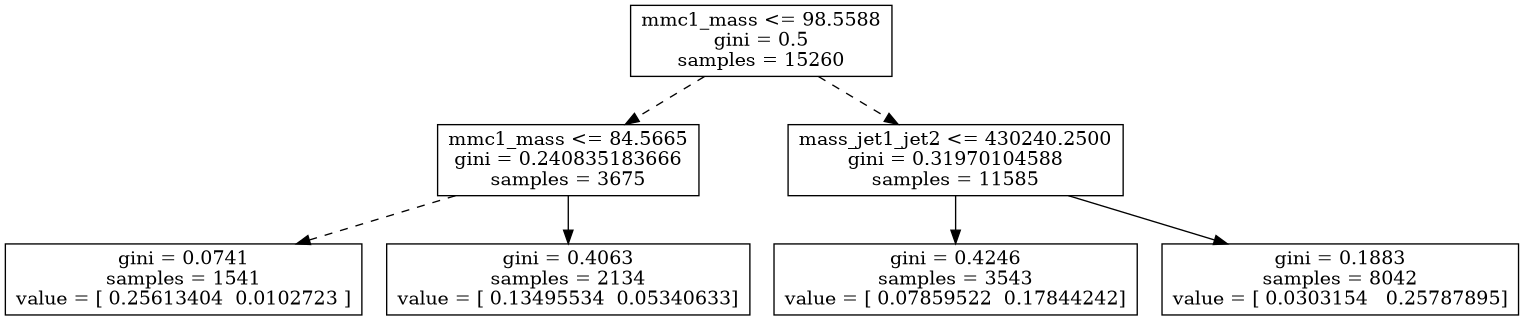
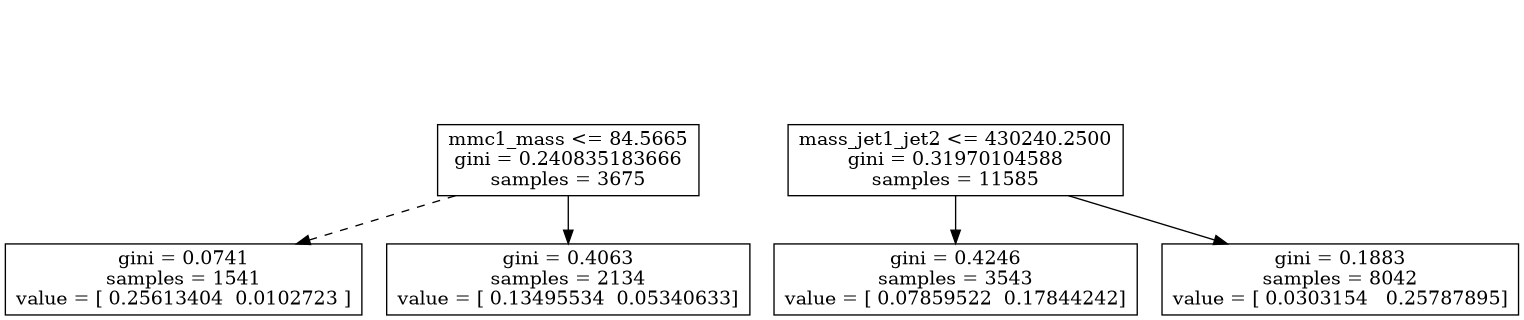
  digraph {
    node [shape=box]
    edge [style=dashed]
-   n1 [label="mmc1_mass <= 98.5588\ngini = 0.5\nsamples = 15260"]
    n2 [label="mmc1_mass <= 84.5665\ngini = 0.240835183666\nsamples = 3675"]
    n3 [label="mass_jet1_jet2 <= 430240.2500\ngini = 0.31970104588\nsamples = 11585"]
    n4 [label="gini = 0.0741\nsamples = 1541\nvalue = [ 0.25613404  0.0102723 ]"]
    n5 [label="gini = 0.4063\nsamples = 2134\nvalue = [ 0.13495534  0.05340633]"]
    n6 [label="gini = 0.4246\nsamples = 3543\nvalue = [ 0.07859522  0.17844242]"]
    n7 [label="gini = 0.1883\nsamples = 8042\nvalue = [ 0.0303154   0.25787895]"]
-   n1 -> n2
-   n1 -> n3
    n2 -> n4
    n2 -> n5 [style=solid]
    n3 -> n6 [style=solid]
    n3 -> n7 [style=solid]
  }
